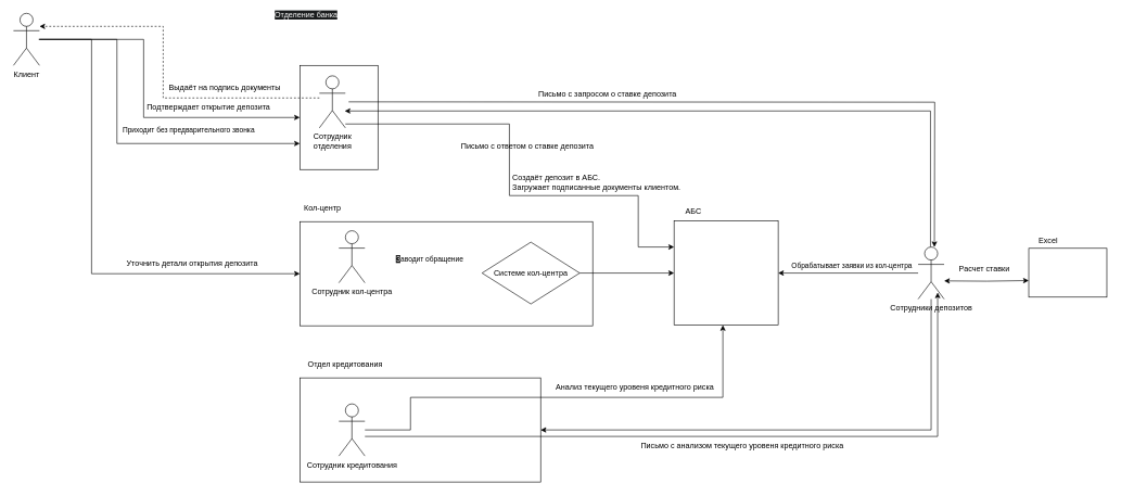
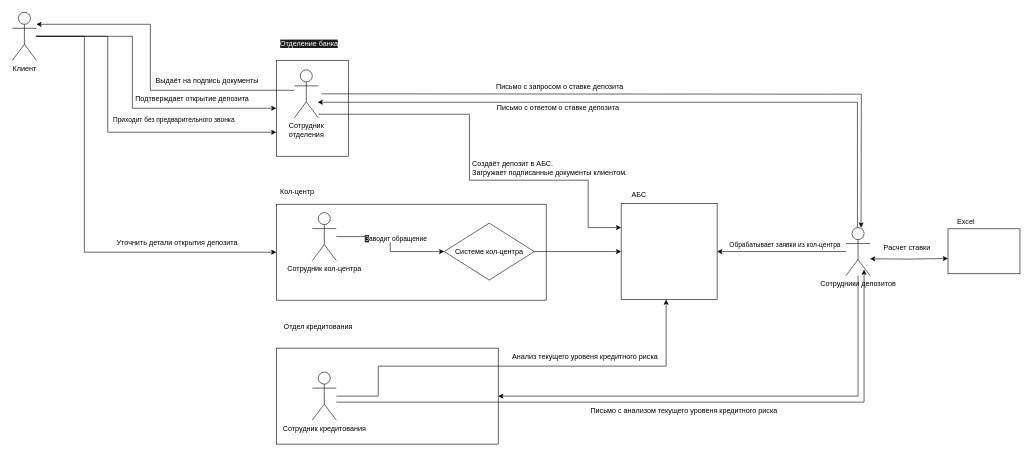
  <mxCell id="0" />
  <mxCell id="1" parent="0" />
  <mxCell id="2" value="" style="rounded=0;whiteSpace=wrap;html=1;" vertex="1" parent="1"><mxGeometry x="460" y="580" width="370" height="160" as="geometry" /></mxCell>
  <mxCell id="3" value="Приходит без предварительного звонка" style="edgeStyle=orthogonalEdgeStyle;rounded=0;orthogonalLoop=1;jettySize=auto;html=1;entryX=0;entryY=0.75;entryDx=0;entryDy=0;" edge="1" parent="1" target="7"><mxGeometry x="0.389" y="20" relative="1" as="geometry"><mxPoint x="59" y="60" as="sourcePoint" /><mxPoint x="459" y="180" as="targetPoint" /><Array as="points"><mxPoint x="179" y="60" /><mxPoint x="179" y="220" /></Array><mxPoint as="offset" /></mxGeometry></mxCell>
  <mxCell id="4" style="edgeStyle=orthogonalEdgeStyle;rounded=0;orthogonalLoop=1;jettySize=auto;html=1;entryX=0;entryY=0.5;entryDx=0;entryDy=0;" edge="1" parent="1" source="6" target="13"><mxGeometry relative="1" as="geometry"><Array as="points"><mxPoint x="140" y="60" /><mxPoint x="140" y="420" /><mxPoint x="460" y="420" /></Array></mxGeometry></mxCell>
  <mxCell id="5" style="edgeStyle=orthogonalEdgeStyle;rounded=0;orthogonalLoop=1;jettySize=auto;html=1;entryX=0;entryY=0.5;entryDx=0;entryDy=0;" edge="1" parent="1" target="7"><mxGeometry relative="1" as="geometry"><mxPoint x="59" y="60" as="sourcePoint" /><mxPoint x="459" y="180" as="targetPoint" /><Array as="points"><mxPoint x="220" y="60" /><mxPoint x="220" y="180" /></Array></mxGeometry></mxCell>
  <mxCell id="6" value="Клиент" style="shape=umlActor;verticalLabelPosition=bottom;verticalAlign=top;html=1;outlineConnect=0;" vertex="1" parent="1"><mxGeometry x="20" y="20" width="40" height="80" as="geometry" /></mxCell>
  <mxCell id="7" value="" style="rounded=0;whiteSpace=wrap;html=1;" vertex="1" parent="1"><mxGeometry x="460" y="100" width="120" height="160" as="geometry" /></mxCell>
- <mxCell id="8" value="&#10;&lt;span style=&quot;color: rgb(255, 255, 255); font-family: Helvetica; font-size: 12px; font-style: normal; font-variant-ligatures: normal; font-variant-caps: normal; font-weight: 400; letter-spacing: normal; orphans: 2; text-align: center; text-indent: 0px; text-transform: none; widows: 2; word-spacing: 0px; -webkit-text-stroke-width: 0px; white-space: normal; background-color: rgb(27, 29, 30); text-decoration-thickness: initial; text-decoration-style: initial; text-decoration-color: initial; display: inline !important; float: none;&quot;&gt;Отделение банка&lt;/span&gt;&#10;&#10;" style="text;html=1;align=center;verticalAlign=middle;whiteSpace=wrap;rounded=0;" vertex="1" parent="1"><mxGeometry x="415" y="10" width="110" height="40" as="geometry" /></mxCell>
+ <mxCell id="8" value="&#10;&lt;span style=&quot;color: rgb(255, 255, 255); font-family: Helvetica; font-size: 12px; font-style: normal; font-variant-ligatures: normal; font-variant-caps: normal; font-weight: 400; letter-spacing: normal; orphans: 2; text-align: center; text-indent: 0px; text-transform: none; widows: 2; word-spacing: 0px; -webkit-text-stroke-width: 0px; white-space: normal; background-color: rgb(27, 29, 30); text-decoration-thickness: initial; text-decoration-style: initial; text-decoration-color: initial; display: inline !important; float: none;&quot;&gt;Отделение банка&lt;/span&gt;&#10;&#10;" style="text;html=1;align=center;verticalAlign=middle;whiteSpace=wrap;rounded=0;" vertex="1" parent="1"><mxGeometry x="460" y="60" width="110" height="40" as="geometry" /></mxCell>
  <mxCell id="9" style="edgeStyle=orthogonalEdgeStyle;rounded=0;orthogonalLoop=1;jettySize=auto;html=1;" edge="1" parent="1"><mxGeometry relative="1" as="geometry"><mxPoint x="535" y="156" as="sourcePoint" /><mxPoint x="1435" y="379" as="targetPoint" /></mxGeometry></mxCell>
  <mxCell id="10" style="edgeStyle=orthogonalEdgeStyle;rounded=0;orthogonalLoop=1;jettySize=auto;html=1;entryX=0;entryY=0.25;entryDx=0;entryDy=0;" edge="1" parent="1" source="12" target="21"><mxGeometry relative="1" as="geometry"><Array as="points"><mxPoint x="782" y="190" /><mxPoint x="782" y="300" /><mxPoint x="980" y="300" /><mxPoint x="980" y="379" /></Array></mxGeometry></mxCell>
- <mxCell id="11" style="edgeStyle=orthogonalEdgeStyle;rounded=0;orthogonalLoop=1;jettySize=auto;html=1;dashed=1;" edge="1" parent="1" source="12" target="6"><mxGeometry relative="1" as="geometry"><Array as="points"><mxPoint x="250" y="150" /><mxPoint x="250" y="40" /></Array></mxGeometry></mxCell>
+ <mxCell id="11" style="edgeStyle=orthogonalEdgeStyle;rounded=0;orthogonalLoop=1;jettySize=auto;html=1;" edge="1" parent="1" source="12" target="6"><mxGeometry relative="1" as="geometry"><Array as="points"><mxPoint x="250" y="150" /><mxPoint x="250" y="40" /></Array></mxGeometry></mxCell>
  <mxCell id="12" value="&lt;div style=&quot;text-align: left;&quot;&gt;&lt;span style=&quot;background-color: transparent; text-wrap-mode: wrap;&quot;&gt;Сотрудник отделения&lt;/span&gt;&lt;/div&gt;" style="shape=umlActor;verticalLabelPosition=bottom;verticalAlign=top;html=1;outlineConnect=0;" vertex="1" parent="1"><mxGeometry x="490" y="116" width="40" height="80" as="geometry" /></mxCell>
  <mxCell id="13" value="" style="rounded=0;whiteSpace=wrap;html=1;" vertex="1" parent="1"><mxGeometry x="460" y="340" width="450" height="160" as="geometry" /></mxCell>
  <mxCell id="14" value="Кол-центр" style="text;html=1;align=center;verticalAlign=middle;whiteSpace=wrap;rounded=0;" vertex="1" parent="1"><mxGeometry x="460" y="300" width="70" height="40" as="geometry" /></mxCell>
  <mxCell id="15" value="Уточнить детали открытия депозита" style="text;html=1;align=center;verticalAlign=middle;whiteSpace=wrap;rounded=0;" vertex="1" parent="1"><mxGeometry x="180" y="390" width="230" height="30" as="geometry" /></mxCell>
+ <mxCell id="16" style="edgeStyle=orthogonalEdgeStyle;rounded=0;orthogonalLoop=1;jettySize=auto;html=1;" edge="1" parent="1" source="17" target="19"><mxGeometry relative="1" as="geometry" /></mxCell>
  <mxCell id="17" value="Сотрудник кол-центра" style="shape=umlActor;verticalLabelPosition=bottom;verticalAlign=top;html=1;outlineConnect=0;" vertex="1" parent="1"><mxGeometry x="520" y="354" width="40" height="80" as="geometry" /></mxCell>
  <mxCell id="18" style="edgeStyle=orthogonalEdgeStyle;rounded=0;orthogonalLoop=1;jettySize=auto;html=1;" edge="1" parent="1" source="19" target="21"><mxGeometry relative="1" as="geometry" /></mxCell>
  <mxCell id="19" value="Системе кол-центра" style="rhombus;whiteSpace=wrap;html=1;" vertex="1" parent="1"><mxGeometry x="740" y="371.5" width="150" height="95" as="geometry" /></mxCell>
  <mxCell id="20" value="&#10;&lt;span style=&quot;color: rgb(255, 255, 255); font-family: Helvetica; font-size: 11px; font-style: normal; font-variant-ligatures: normal; font-variant-caps: normal; font-weight: 400; letter-spacing: normal; orphans: 2; text-align: center; text-indent: 0px; text-transform: none; widows: 2; word-spacing: 0px; -webkit-text-stroke-width: 0px; white-space: nowrap; background-color: rgb(18, 18, 18); text-decoration-thickness: initial; text-decoration-style: initial; text-decoration-color: initial; display: inline !important; float: none;&quot;&gt;З&lt;/span&gt;&lt;span style=&quot;forced-color-adjust: none; box-shadow: none !important; color: light-dark(rgb(0, 0, 0), rgb(255, 255, 255)); font-family: Helvetica; font-size: 11px; font-style: normal; font-variant-ligatures: normal; font-variant-caps: normal; font-weight: 400; letter-spacing: normal; orphans: 2; text-align: center; text-indent: 0px; text-transform: none; widows: 2; word-spacing: 0px; -webkit-text-stroke-width: 0px; white-space: nowrap; background-color: light-dark(#ffffff, var(--ge-dark-color, #121212)); text-decoration-thickness: initial; text-decoration-style: initial; text-decoration-color: initial;&quot;&gt;аводит обращение&lt;/span&gt;&#10;&#10;" style="text;html=1;align=center;verticalAlign=middle;whiteSpace=wrap;rounded=0;" vertex="1" parent="1"><mxGeometry x="590" y="385" width="140" height="40" as="geometry" /></mxCell>
  <mxCell id="21" value="" style="rounded=0;whiteSpace=wrap;html=1;" vertex="1" parent="1"><mxGeometry x="1035" y="339" width="160" height="160" as="geometry" /></mxCell>
  <mxCell id="22" value="АБС" style="text;html=1;align=center;verticalAlign=middle;whiteSpace=wrap;rounded=0;" vertex="1" parent="1"><mxGeometry x="1035" y="310" width="60" height="30" as="geometry" /></mxCell>
  <mxCell id="23" style="edgeStyle=orthogonalEdgeStyle;rounded=0;orthogonalLoop=1;jettySize=auto;html=1;" edge="1" parent="1" source="28" target="21"><mxGeometry relative="1" as="geometry" /></mxCell>
  <mxCell id="24" value="Обрабатывает заявки из кол-центра" style="edgeLabel;html=1;align=center;verticalAlign=middle;resizable=0;points=[];" vertex="1" connectable="0" parent="23"><mxGeometry x="0.278" y="-2" relative="1" as="geometry"><mxPoint x="34" y="-10" as="offset" /></mxGeometry></mxCell>
  <mxCell id="25" style="edgeStyle=orthogonalEdgeStyle;rounded=0;orthogonalLoop=1;jettySize=auto;html=1;entryX=1;entryY=0.5;entryDx=0;entryDy=0;" edge="1" parent="1" source="28" target="2"><mxGeometry relative="1" as="geometry"><Array as="points"><mxPoint x="1430" y="660" /></Array></mxGeometry></mxCell>
  <mxCell id="26" style="edgeStyle=orthogonalEdgeStyle;rounded=0;orthogonalLoop=1;jettySize=auto;html=1;startArrow=classic;startFill=1;" edge="1" parent="1"><mxGeometry relative="1" as="geometry"><mxPoint x="1450" y="431.034" as="sourcePoint" /><mxPoint x="1580" y="430.483" as="targetPoint" /></mxGeometry></mxCell>
  <mxCell id="27" style="edgeStyle=orthogonalEdgeStyle;rounded=0;orthogonalLoop=1;jettySize=auto;html=1;" edge="1" parent="1"><mxGeometry relative="1" as="geometry"><mxPoint x="1429" y="379" as="sourcePoint" /><mxPoint x="529" y="170" as="targetPoint" /><Array as="points"><mxPoint x="1429" y="170" /></Array></mxGeometry></mxCell>
  <mxCell id="28" value="Сотрудники депозитов" style="shape=umlActor;verticalLabelPosition=bottom;verticalAlign=top;html=1;outlineConnect=0;" vertex="1" parent="1"><mxGeometry x="1410" y="379" width="40" height="80" as="geometry" /></mxCell>
  <mxCell id="29" value="Письмо с запросом о ставке депозита" style="text;html=1;align=center;verticalAlign=middle;whiteSpace=wrap;rounded=0;" vertex="1" parent="1"><mxGeometry x="822" y="140" width="221.5" height="10" as="geometry" /></mxCell>
  <mxCell id="30" style="edgeStyle=orthogonalEdgeStyle;rounded=0;orthogonalLoop=1;jettySize=auto;html=1;" edge="1" parent="1"><mxGeometry relative="1" as="geometry"><mxPoint x="560" y="660" as="sourcePoint" /><mxPoint x="1110" y="499" as="targetPoint" /><Array as="points"><mxPoint x="630" y="660" /><mxPoint x="630" y="610" /><mxPoint x="1110" y="610" /></Array></mxGeometry></mxCell>
  <mxCell id="31" style="edgeStyle=orthogonalEdgeStyle;rounded=0;orthogonalLoop=1;jettySize=auto;html=1;" edge="1" parent="1"><mxGeometry relative="1" as="geometry"><mxPoint x="560" y="670" as="sourcePoint" /><mxPoint x="1440" y="449" as="targetPoint" /><Array as="points"><mxPoint x="1440" y="670" /></Array></mxGeometry></mxCell>
  <mxCell id="32" value="Сотрудник кредитования" style="shape=umlActor;verticalLabelPosition=bottom;verticalAlign=top;html=1;outlineConnect=0;" vertex="1" parent="1"><mxGeometry x="520" y="620" width="40" height="80" as="geometry" /></mxCell>
- <mxCell id="33" value="Отдел кредитования" style="text;html=1;align=center;verticalAlign=middle;whiteSpace=wrap;rounded=0;" vertex="1" parent="1"><mxGeometry x="460" y="540" width="140" height="40" as="geometry" /></mxCell>
+ <mxCell id="33" value="Отдел кредитования" style="text;html=1;align=center;verticalAlign=middle;whiteSpace=wrap;rounded=0;" vertex="1" parent="1"><mxGeometry x="460" y="525" width="140" height="40" as="geometry" /></mxCell>
  <mxCell id="34" value="Анализ текущего уровеня кредитного риска" style="text;html=1;align=center;verticalAlign=middle;whiteSpace=wrap;rounded=0;" vertex="1" parent="1"><mxGeometry x="840" y="580" width="270" height="30" as="geometry" /></mxCell>
  <mxCell id="35" value="Письмо с анализом текущего уровеня кредитного риска" style="text;html=1;align=center;verticalAlign=middle;whiteSpace=wrap;rounded=0;" vertex="1" parent="1"><mxGeometry x="970" y="670" width="340" height="30" as="geometry" /></mxCell>
  <mxCell id="36" value="" style="rounded=0;whiteSpace=wrap;html=1;" vertex="1" parent="1"><mxGeometry x="1580" y="381" width="120" height="75" as="geometry" /></mxCell>
  <mxCell id="37" value="Excel" style="text;html=1;align=center;verticalAlign=middle;whiteSpace=wrap;rounded=0;" vertex="1" parent="1"><mxGeometry x="1580" y="355" width="60" height="30" as="geometry" /></mxCell>
  <mxCell id="38" value="Расчет ставки" style="text;html=1;align=center;verticalAlign=middle;whiteSpace=wrap;rounded=0;" vertex="1" parent="1"><mxGeometry x="1437" y="400" width="150" height="25" as="geometry" /></mxCell>
- <mxCell id="39" value="Письмо с ответом о ставке депозита" style="text;html=1;align=center;verticalAlign=middle;whiteSpace=wrap;rounded=0;" vertex="1" parent="1"><mxGeometry x="705" y="215" width="210" height="20" as="geometry" /></mxCell>
+ <mxCell id="39" value="Письмо с ответом о ставке депозита" style="text;html=1;align=center;verticalAlign=middle;whiteSpace=wrap;rounded=0;" vertex="1" parent="1"><mxGeometry x="825" y="170" width="210" height="20" as="geometry" /></mxCell>
  <mxCell id="40" value="Подтверждает открытие депозита" style="text;html=1;align=center;verticalAlign=middle;whiteSpace=wrap;rounded=0;" vertex="1" parent="1"><mxGeometry x="220" y="150" width="200" height="30" as="geometry" /></mxCell>
  <mxCell id="41" value="Создаёт депозит в АБС.&lt;br&gt;Загружает подписанные документы клиентом." style="text;html=1;align=left;verticalAlign=middle;whiteSpace=wrap;rounded=0;" vertex="1" parent="1"><mxGeometry x="784.75" y="264" width="290" height="30" as="geometry" /></mxCell>
  <mxCell id="42" value="Выдаёт на подпись документы" style="text;html=1;align=center;verticalAlign=middle;whiteSpace=wrap;rounded=0;" vertex="1" parent="1"><mxGeometry x="250" y="120" width="190" height="30" as="geometry" /></mxCell>
